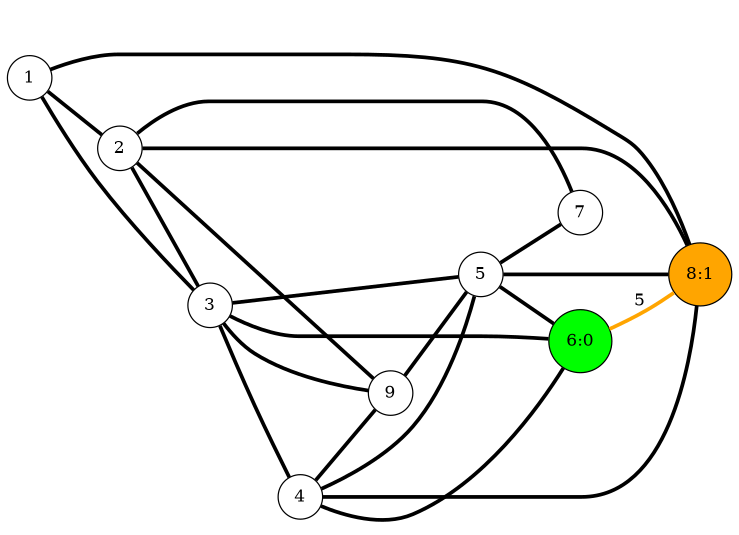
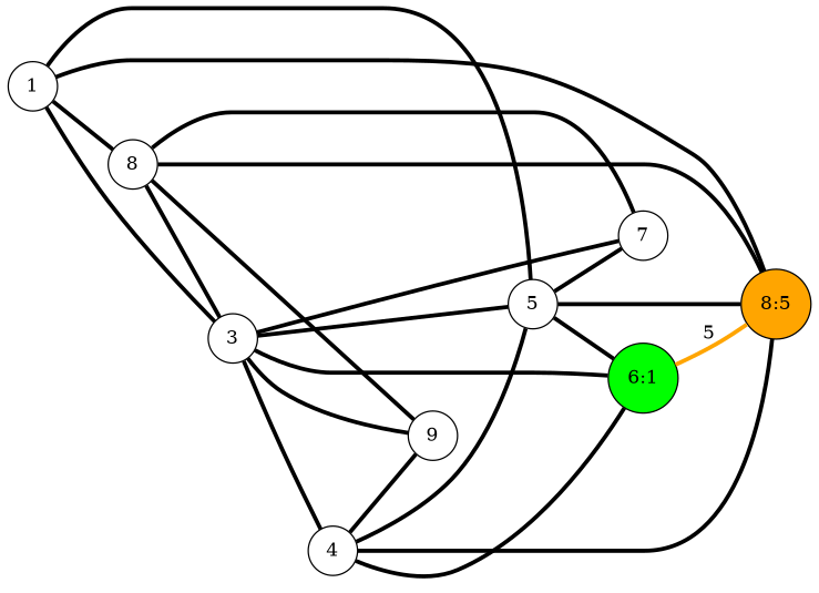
  graph {
    ordering=out
    rankdir=LR
    node [fillcolor=white shape=circle style=filled]
    edge [color=black penwidth=3]
    n1 [label=5]
    n2 [label=7]
-   n3 [fillcolor=orange label="8:1"]
-   n4 [fillcolor=green label="6:0"]
+   n3 [fillcolor=orange label="8:5"]
+   n4 [fillcolor=green label="6:1"]
    n5 [label=9]
    n6 [label=1]
-   n7 [label=2]
+   n7 [label=8]
    n8 [label=3]
    n9 [label=4]
    n1 -- n2
    n1 -- n3
    n1 -- n4
    n4 -- n3 [color=orange label=5]
-   n5 -- n1
+   n6 -- n1
    n6 -- n3
    n6 -- n7
    n6 -- n8
    n7 -- n2
    n7 -- n3
    n7 -- n5
    n7 -- n8
    n8 -- n1
+   n8 -- n2
    n8 -- n4
    n8 -- n5
    n8 -- n9
    n9 -- n1
    n9 -- n3
    n9 -- n4
    n9 -- n5
  }
